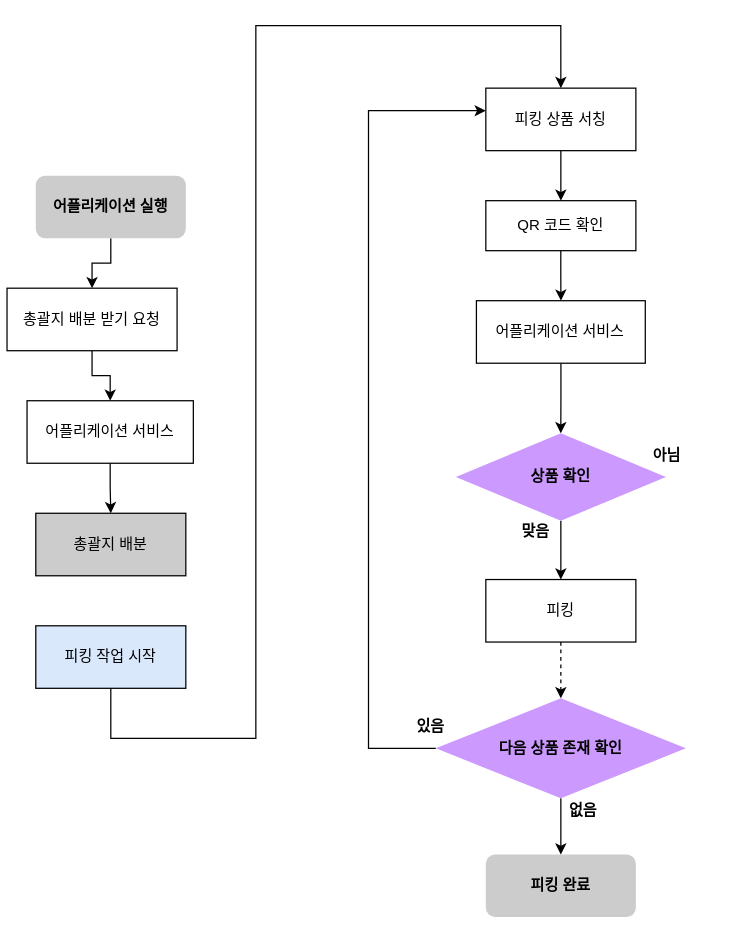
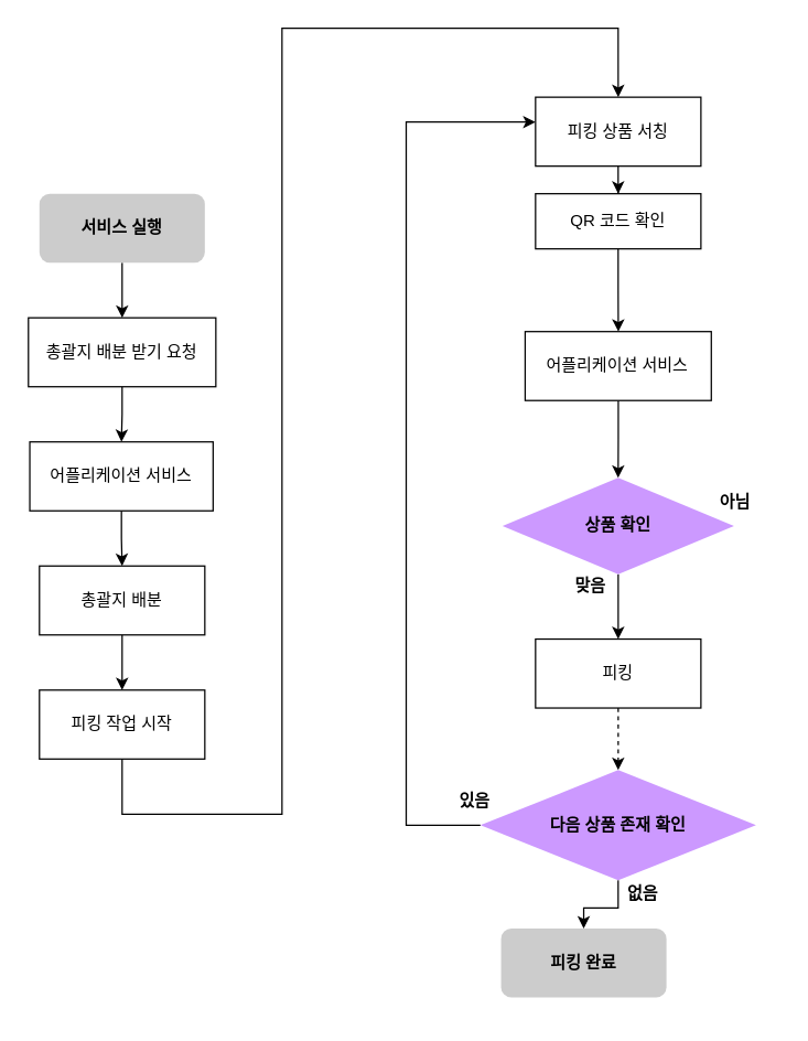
  <mxCell id="0" />
  <mxCell id="1" parent="0" />
  <mxCell id="2" value="" style="edgeStyle=orthogonalEdgeStyle;rounded=0;orthogonalLoop=1;jettySize=auto;html=1;" edge="1" parent="1" source="3" target="5"><mxGeometry relative="1" as="geometry" /></mxCell>
- <mxCell id="3" value="&lt;b&gt;어플리케이션 실행&lt;/b&gt;" style="rounded=1;whiteSpace=wrap;html=1;fillColor=#CCCCCC;strokeColor=none;" vertex="1" parent="1"><mxGeometry x="28" y="140" width="120" height="50" as="geometry" /></mxCell>
+ <mxCell id="3" value="&lt;b&gt;서비스 실행&lt;/b&gt;" style="rounded=1;whiteSpace=wrap;html=1;fillColor=#CCCCCC;strokeColor=none;" vertex="1" parent="1"><mxGeometry x="28" y="140" width="120" height="50" as="geometry" /></mxCell>
  <mxCell id="4" value="" style="edgeStyle=orthogonalEdgeStyle;rounded=0;orthogonalLoop=1;jettySize=auto;html=1;" edge="1" parent="1" source="5" target="12"><mxGeometry relative="1" as="geometry" /></mxCell>
- <mxCell id="5" value="총괄지 배분 받기 요청" style="rounded=1;whiteSpace=wrap;html=1;arcSize=0;" vertex="1" parent="1"><mxGeometry x="5" y="230" width="136" height="50" as="geometry" /></mxCell>
+ <mxCell id="5" value="총괄지 배분 받기 요청" style="rounded=1;whiteSpace=wrap;html=1;arcSize=0;" vertex="1" parent="1"><mxGeometry x="20" y="230" width="136" height="50" as="geometry" /></mxCell>
  <mxCell id="6" style="edgeStyle=orthogonalEdgeStyle;rounded=0;orthogonalLoop=1;jettySize=auto;html=1;exitX=0.5;exitY=1;exitDx=0;exitDy=0;entryX=0.5;entryY=0;entryDx=0;entryDy=0;" edge="1" parent="1" source="7" target="27"><mxGeometry relative="1" as="geometry"><Array as="points"><mxPoint x="88" y="590" /><mxPoint x="204" y="590" /><mxPoint x="204" y="20" /><mxPoint x="448" y="20" /></Array></mxGeometry></mxCell>
- <mxCell id="7" value="피킹 작업 시작" style="rounded=1;whiteSpace=wrap;html=1;arcSize=0;fillColor=#dae8fc;" vertex="1" parent="1"><mxGeometry x="28" y="500" width="120" height="50" as="geometry" /></mxCell>
+ <mxCell id="7" value="피킹 작업 시작" style="rounded=1;whiteSpace=wrap;html=1;arcSize=0;" vertex="1" parent="1"><mxGeometry x="28" y="500" width="120" height="50" as="geometry" /></mxCell>
  <mxCell id="8" value="" style="edgeStyle=orthogonalEdgeStyle;rounded=0;orthogonalLoop=1;jettySize=auto;html=1;" edge="1" parent="1" source="9" target="16"><mxGeometry relative="1" as="geometry" /></mxCell>
- <mxCell id="9" value="QR 코드 확인" style="rounded=1;whiteSpace=wrap;html=1;arcSize=0;" vertex="1" parent="1"><mxGeometry x="387.94" y="160" width="120" height="40" as="geometry" /></mxCell>
- <mxCell id="10" value="&lt;b&gt;피킹 완료&lt;/b&gt;" style="rounded=1;whiteSpace=wrap;html=1;fillColor=#CCCCCC;strokeColor=none;" vertex="1" parent="1"><mxGeometry x="387.94" y="683" width="120" height="50" as="geometry" /></mxCell>
+ <mxCell id="9" value="QR 코드 확인" style="rounded=1;whiteSpace=wrap;html=1;arcSize=0;" vertex="1" parent="1"><mxGeometry x="387.94" y="140" width="120" height="40" as="geometry" /></mxCell>
+ <mxCell id="10" value="&lt;b&gt;피킹 완료&lt;/b&gt;" style="rounded=1;whiteSpace=wrap;html=1;fillColor=#CCCCCC;strokeColor=none;" vertex="1" parent="1"><mxGeometry x="362.94" y="673" width="120" height="50" as="geometry" /></mxCell>
  <mxCell id="11" value="" style="edgeStyle=orthogonalEdgeStyle;rounded=0;orthogonalLoop=1;jettySize=auto;html=1;" edge="1" parent="1" source="12" target="14"><mxGeometry relative="1" as="geometry" /></mxCell>
  <mxCell id="12" value="어플리케이션 서비스" style="rounded=1;whiteSpace=wrap;html=1;arcSize=0;" vertex="1" parent="1"><mxGeometry x="21" y="320" width="133" height="50" as="geometry" /></mxCell>
- <mxCell id="14" value="총괄지 배분" style="rounded=1;whiteSpace=wrap;html=1;arcSize=0;fillColor=#cccccc;" vertex="1" parent="1"><mxGeometry x="28" y="410" width="120" height="50" as="geometry" /></mxCell>
+ <mxCell id="13" value="" style="edgeStyle=orthogonalEdgeStyle;rounded=0;orthogonalLoop=1;jettySize=auto;html=1;" edge="1" parent="1" source="14" target="7"><mxGeometry relative="1" as="geometry" /></mxCell>
+ <mxCell id="14" value="총괄지 배분" style="rounded=1;whiteSpace=wrap;html=1;arcSize=0;" vertex="1" parent="1"><mxGeometry x="28" y="410" width="120" height="50" as="geometry" /></mxCell>
  <mxCell id="15" value="" style="edgeStyle=orthogonalEdgeStyle;rounded=0;orthogonalLoop=1;jettySize=auto;html=1;" edge="1" parent="1" source="16" target="18"><mxGeometry relative="1" as="geometry" /></mxCell>
  <mxCell id="16" value="어플리케이션 서비스" style="rounded=1;whiteSpace=wrap;html=1;arcSize=0;" vertex="1" parent="1"><mxGeometry x="380.41" y="240" width="135.06" height="50" as="geometry" /></mxCell>
  <mxCell id="17" style="edgeStyle=orthogonalEdgeStyle;rounded=0;orthogonalLoop=1;jettySize=auto;html=1;exitX=0.5;exitY=1;exitDx=0;exitDy=0;entryX=0.5;entryY=0;entryDx=0;entryDy=0;" edge="1" parent="1" source="18" target="20"><mxGeometry relative="1" as="geometry" /></mxCell>
  <mxCell id="18" value="&lt;b&gt;상품 확인&lt;/b&gt;" style="rhombus;whiteSpace=wrap;html=1;fillColor=#CC99FF;strokeColor=none;" vertex="1" parent="1"><mxGeometry x="363.94" y="346" width="168" height="70" as="geometry" /></mxCell>
  <mxCell id="19" value="" style="edgeStyle=orthogonalEdgeStyle;rounded=0;orthogonalLoop=1;jettySize=auto;html=1;dashed=1;" edge="1" parent="1" source="20" target="25"><mxGeometry relative="1" as="geometry" /></mxCell>
  <mxCell id="20" value="피킹" style="rounded=1;whiteSpace=wrap;html=1;arcSize=0;" vertex="1" parent="1"><mxGeometry x="387.94" y="463" width="120" height="50" as="geometry" /></mxCell>
  <mxCell id="21" value="&lt;b&gt;맞음&lt;/b&gt;" style="text;html=1;strokeColor=none;fillColor=none;align=center;verticalAlign=middle;whiteSpace=wrap;rounded=0;" vertex="1" parent="1"><mxGeometry x="398.05" y="410" width="60" height="30" as="geometry" /></mxCell>
  <mxCell id="22" value="&lt;b&gt;아님&lt;/b&gt;" style="text;html=1;strokeColor=none;fillColor=none;align=center;verticalAlign=middle;whiteSpace=wrap;rounded=0;" vertex="1" parent="1"><mxGeometry x="503.05" y="349" width="60" height="30" as="geometry" /></mxCell>
  <mxCell id="23" value="" style="edgeStyle=orthogonalEdgeStyle;rounded=0;orthogonalLoop=1;jettySize=auto;html=1;" edge="1" parent="1" source="25" target="10"><mxGeometry relative="1" as="geometry" /></mxCell>
  <mxCell id="24" style="edgeStyle=orthogonalEdgeStyle;rounded=0;orthogonalLoop=1;jettySize=auto;html=1;exitX=0;exitY=0.5;exitDx=0;exitDy=0;entryX=0;entryY=0.5;entryDx=0;entryDy=0;" edge="1" parent="1" source="25"><mxGeometry relative="1" as="geometry"><mxPoint x="387.94" y="88" as="targetPoint" /><Array as="points"><mxPoint x="294.05" y="598" /><mxPoint x="294.05" y="88" /></Array></mxGeometry></mxCell>
  <mxCell id="25" value="&lt;b&gt;다음 상품 존재 확인&lt;/b&gt;" style="rhombus;whiteSpace=wrap;html=1;fillColor=#CC99FF;strokeColor=none;" vertex="1" parent="1"><mxGeometry x="347.94" y="558" width="200" height="80" as="geometry" /></mxCell>
  <mxCell id="26" value="" style="edgeStyle=orthogonalEdgeStyle;rounded=0;orthogonalLoop=1;jettySize=auto;html=1;" edge="1" parent="1" source="27" target="9"><mxGeometry relative="1" as="geometry" /></mxCell>
  <mxCell id="27" value="피킹 상품 서칭" style="rounded=1;whiteSpace=wrap;html=1;arcSize=0;" vertex="1" parent="1"><mxGeometry x="387.94" y="70" width="120" height="50" as="geometry" /></mxCell>
  <mxCell id="28" value="&lt;b&gt;있음&lt;/b&gt;" style="text;html=1;strokeColor=none;fillColor=none;align=center;verticalAlign=middle;whiteSpace=wrap;rounded=0;" vertex="1" parent="1"><mxGeometry x="314.05" y="566" width="60" height="30" as="geometry" /></mxCell>
  <mxCell id="29" value="&lt;b&gt;없음&lt;/b&gt;" style="text;html=1;strokeColor=none;fillColor=none;align=center;verticalAlign=middle;whiteSpace=wrap;rounded=0;" vertex="1" parent="1"><mxGeometry x="435.94" y="633" width="60" height="30" as="geometry" /></mxCell>
